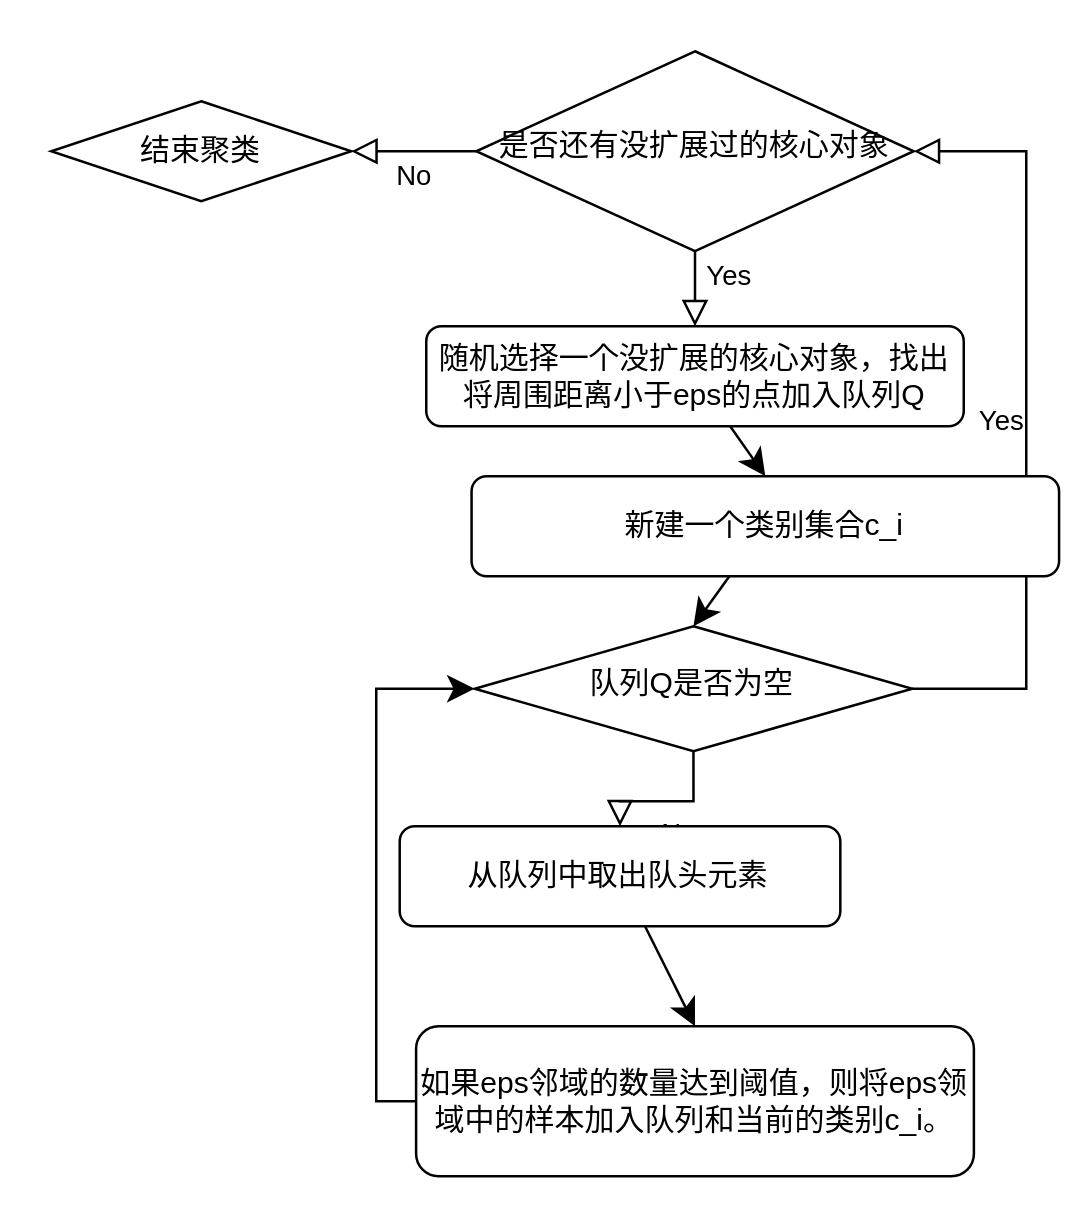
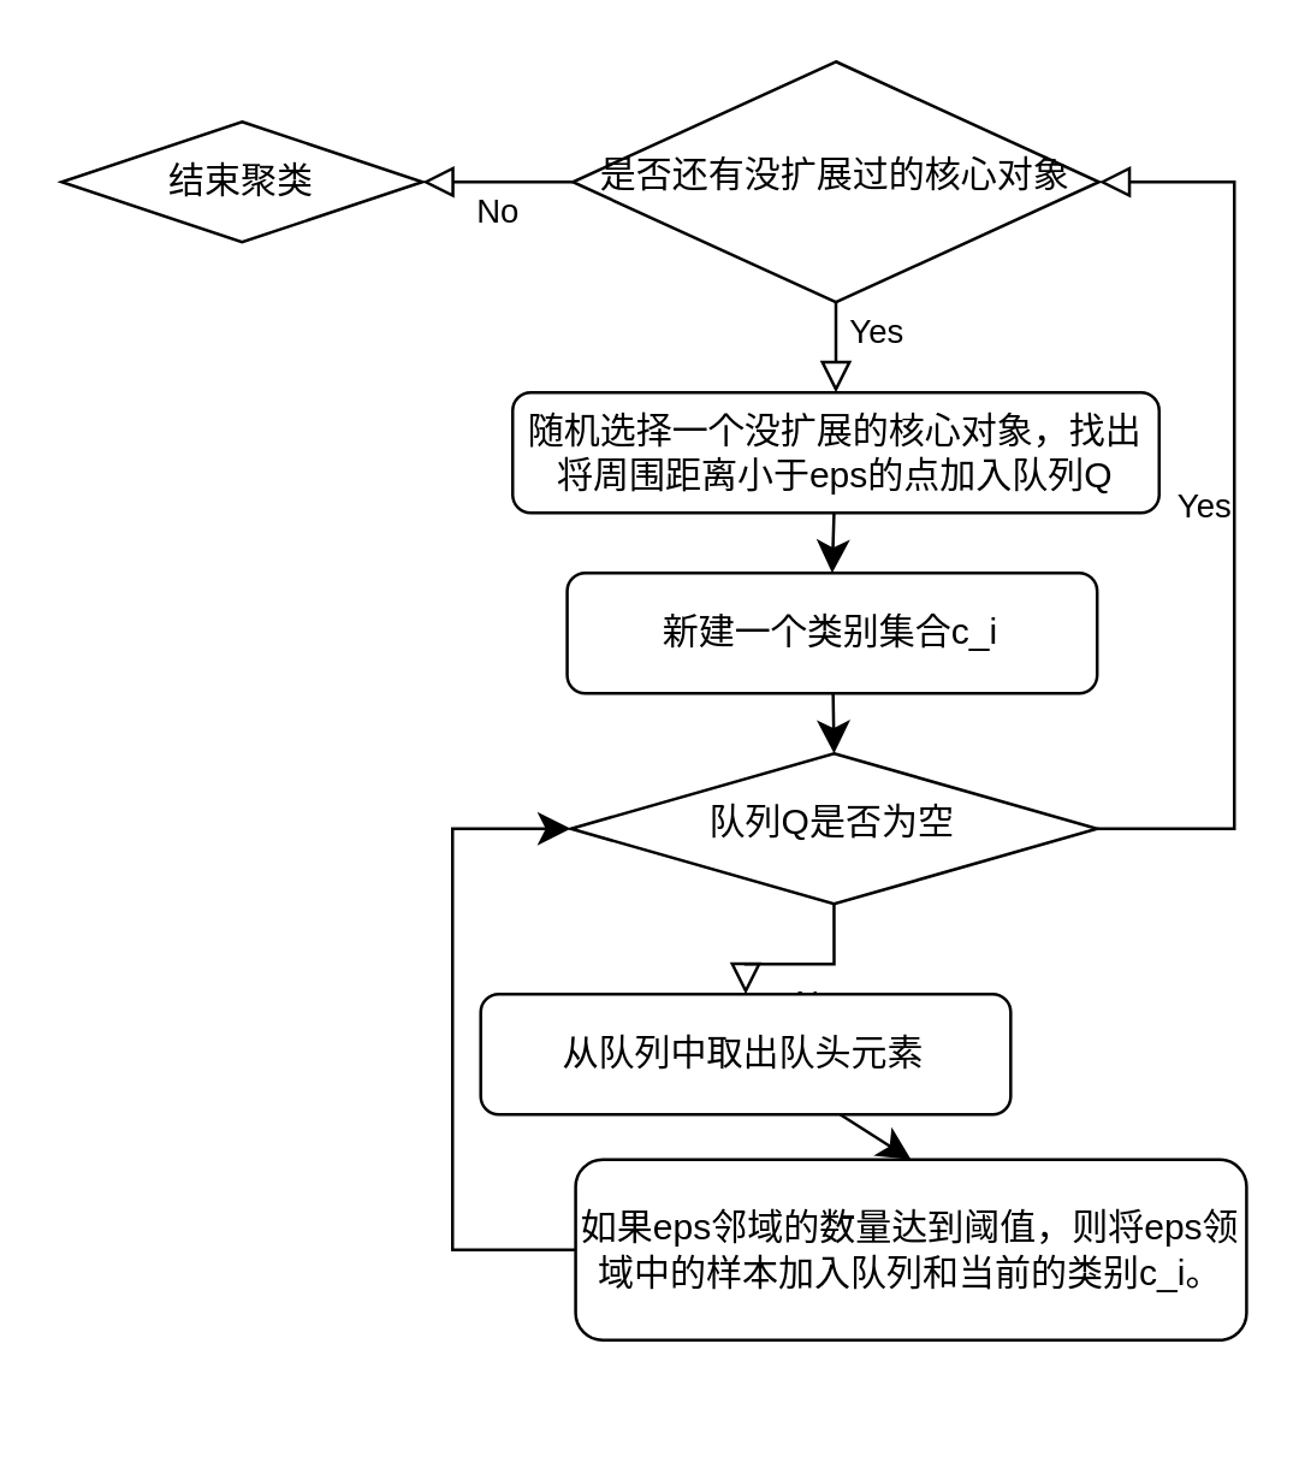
  <mxCell id="0" />
  <mxCell id="1" parent="0" />
  <mxCell id="2" value="Yes" style="rounded=0;html=1;jettySize=auto;orthogonalLoop=1;fontSize=11;endArrow=block;endFill=0;endSize=8;strokeWidth=1;shadow=0;labelBackgroundColor=none;edgeStyle=orthogonalEdgeStyle;entryX=0.5;entryY=0;entryDx=0;entryDy=0;" parent="1" source="4" target="8" edge="1"><mxGeometry x="0.201" y="13" relative="1" as="geometry"><mxPoint as="offset" /><mxPoint x="277.5" y="160" as="targetPoint" /></mxGeometry></mxCell>
  <mxCell id="3" value="No" style="edgeStyle=orthogonalEdgeStyle;rounded=0;html=1;jettySize=auto;orthogonalLoop=1;fontSize=11;endArrow=block;endFill=0;endSize=8;strokeWidth=1;shadow=0;labelBackgroundColor=none;" parent="1" source="4" target="5" edge="1"><mxGeometry y="10" relative="1" as="geometry"><mxPoint as="offset" /></mxGeometry></mxCell>
  <mxCell id="4" value="是否还有没扩展过的核心对象" style="rhombus;whiteSpace=wrap;html=1;shadow=0;fontFamily=Helvetica;fontSize=12;align=center;strokeWidth=1;spacing=6;spacingTop=-4;" parent="1" vertex="1"><mxGeometry x="190" y="20" width="175" height="80" as="geometry" /></mxCell>
  <mxCell id="5" value="结束聚类" style="rhombus;whiteSpace=wrap;html=1;fontSize=12;glass=0;strokeWidth=1;shadow=0;" parent="1" vertex="1"><mxGeometry x="20" y="40" width="120" height="40" as="geometry" /></mxCell>
  <mxCell id="6" value="No" style="rounded=0;html=1;jettySize=auto;orthogonalLoop=1;fontSize=11;endArrow=block;endFill=0;endSize=8;strokeWidth=1;shadow=0;labelBackgroundColor=none;edgeStyle=orthogonalEdgeStyle;exitX=0.5;exitY=1;exitDx=0;exitDy=0;entryX=0.5;entryY=0;entryDx=0;entryDy=0;" parent="1" source="11" target="13" edge="1"><mxGeometry x="-0.115" y="13" relative="1" as="geometry"><mxPoint as="offset" /><mxPoint x="277.21" y="329.997" as="sourcePoint" /><mxPoint x="277.21" y="410.14" as="targetPoint" /><Array as="points" /></mxGeometry></mxCell>
  <mxCell id="7" style="edgeStyle=none;curved=1;rounded=0;orthogonalLoop=1;jettySize=auto;html=1;entryX=0.5;entryY=0;entryDx=0;entryDy=0;fontSize=12;startSize=8;endSize=8;" edge="1" parent="1" source="8" target="17"><mxGeometry relative="1" as="geometry" /></mxCell>
  <mxCell id="8" value="随机选择一个没扩展的核心对象，找出将周围距离小于eps的点加入队列Q" style="rounded=1;whiteSpace=wrap;html=1;fontSize=12;glass=0;strokeWidth=1;shadow=0;" vertex="1" parent="1"><mxGeometry x="170" y="130" width="215" height="40" as="geometry" /></mxCell>
  <mxCell id="9" value="Yes" style="edgeStyle=orthogonalEdgeStyle;rounded=0;html=1;jettySize=auto;orthogonalLoop=1;fontSize=11;endArrow=block;endFill=0;endSize=8;strokeWidth=1;shadow=0;labelBackgroundColor=none;exitX=1;exitY=0.5;exitDx=0;exitDy=0;entryX=1;entryY=0.5;entryDx=0;entryDy=0;" edge="1" source="11" parent="1" target="4"><mxGeometry y="10" relative="1" as="geometry"><mxPoint as="offset" /><mxPoint x="385" y="254.71" as="sourcePoint" /><mxPoint x="660" y="254.71" as="targetPoint" /><Array as="points"><mxPoint x="410" y="275" /><mxPoint x="410" y="60" /></Array></mxGeometry></mxCell>
  <mxCell id="10" value="" style="rounded=0;html=1;jettySize=auto;orthogonalLoop=1;fontSize=11;endArrow=block;endFill=0;endSize=8;strokeWidth=1;shadow=0;labelBackgroundColor=none;edgeStyle=orthogonalEdgeStyle;" edge="1" parent="1" target="11"><mxGeometry x="-1" y="123" relative="1" as="geometry"><mxPoint y="-10" as="offset" /><mxPoint x="277.5" y="270" as="sourcePoint" /><mxPoint x="277" y="400" as="targetPoint" /></mxGeometry></mxCell>
  <mxCell id="11" value="队列Q是否为空" style="rhombus;whiteSpace=wrap;html=1;shadow=0;fontFamily=Helvetica;fontSize=12;align=center;strokeWidth=1;spacing=6;spacingTop=-4;" vertex="1" parent="1"><mxGeometry x="189.38" y="250" width="175" height="50" as="geometry" /></mxCell>
  <mxCell id="12" style="edgeStyle=none;curved=1;rounded=0;orthogonalLoop=1;jettySize=auto;html=1;entryX=0.5;entryY=0;entryDx=0;entryDy=0;fontSize=12;startSize=8;endSize=8;" edge="1" parent="1" source="13" target="14"><mxGeometry relative="1" as="geometry" /></mxCell>
  <mxCell id="13" value="从队列中取出队头元素" style="rounded=1;whiteSpace=wrap;html=1;fontSize=12;glass=0;strokeWidth=1;shadow=0;" vertex="1" parent="1"><mxGeometry x="159.38" y="330" width="176.25" height="40" as="geometry" /></mxCell>
- <mxCell id="14" value="如果eps邻域的数量达到阈值，则将eps领域中的样本加入队列和当前的类别c_i。" style="rounded=1;whiteSpace=wrap;html=1;fontSize=12;glass=0;strokeWidth=1;shadow=0;" vertex="1" parent="1"><mxGeometry x="165.94" y="410" width="223.12" height="60" as="geometry" /></mxCell>
+ <mxCell id="14" value="如果eps邻域的数量达到阈值，则将eps领域中的样本加入队列和当前的类别c_i。" style="rounded=1;whiteSpace=wrap;html=1;fontSize=12;glass=0;strokeWidth=1;shadow=0;" vertex="1" parent="1"><mxGeometry x="190.94" y="385" width="223.12" height="60" as="geometry" /></mxCell>
  <mxCell id="15" value="" style="edgeStyle=elbowEdgeStyle;elbow=horizontal;endArrow=classic;html=1;curved=0;rounded=0;endSize=8;startSize=8;fontSize=12;exitX=0;exitY=0.5;exitDx=0;exitDy=0;entryX=0;entryY=0.5;entryDx=0;entryDy=0;" edge="1" parent="1" source="14" target="11"><mxGeometry width="50" height="50" relative="1" as="geometry"><mxPoint x="100" y="450" as="sourcePoint" /><mxPoint x="150" y="400" as="targetPoint" /><Array as="points"><mxPoint x="150" y="360" /></Array></mxGeometry></mxCell>
  <mxCell id="16" style="edgeStyle=none;curved=1;rounded=0;orthogonalLoop=1;jettySize=auto;html=1;entryX=0.5;entryY=0;entryDx=0;entryDy=0;fontSize=12;startSize=8;endSize=8;" edge="1" parent="1" source="17" target="11"><mxGeometry relative="1" as="geometry" /></mxCell>
- <mxCell id="17" value="新建一个类别集合c_i" style="rounded=1;whiteSpace=wrap;html=1;fontSize=12;glass=0;strokeWidth=1;shadow=0;" vertex="1" parent="1"><mxGeometry x="188.13" y="190" width="235" height="40" as="geometry" /></mxCell>
+ <mxCell id="17" value="新建一个类别集合c_i" style="rounded=1;whiteSpace=wrap;html=1;fontSize=12;glass=0;strokeWidth=1;shadow=0;" vertex="1" parent="1"><mxGeometry x="188.13" y="190" width="176.25" height="40" as="geometry" /></mxCell>
